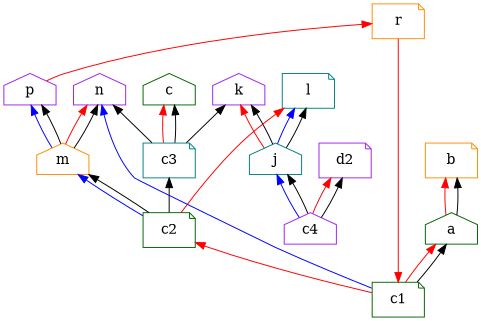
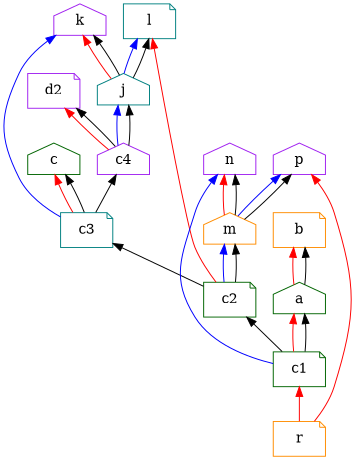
  digraph {
    rankdir=BT
    node [color=purple shape=house]
    b [color=darkorange shape=note texlbl="\proof{\rl{\Sigma_{TR}}\ia{\vdash \B }}"]
    a [color=darkgreen texlbl="\proof{\ix{\vdash \B^1 }\rl{!}\ib{\vdash !\B^0 }}"]
    c [color=darkgreen texlbl="\proof{\rl{\Sigma_{FR}}\ia{\vdash \B }}"]
    d2 [shape=note texlbl="\proof{\ix{\text{and}}\rl{\text{Use}}\ib{\vdash \B \to !\B \to \B }}"]
    k [texlbl="\proof{\rl{\I}\ia{\B \vdash \B }}"]
    l [color=teal shape=note texlbl="\proof{\rl{\I}\ia{!\B \to\B \vdash !\B \to \B }}"]
    j [color=teal texlbl="\proof{\ix{\B \vdash \B }\ix{!\B \to\B \vdash !\B \to \B }\rl{\Pi_L}\ic{\B, \B \to !\B \to \B \vdash !\B \to \B }}"]
    c4 [texlbl="\proof{\ix{\vdash \B \to !\B \to \B }\ix{\B, \B \to !\B \to \B \vdash !\B \to \B }\rl{\C}\ic{\B \vdash !\B \to \B }}"]
    c3 [color=teal shape=note texlbl="\proof{\ix{\vdash \B }\ix{\B \vdash !\B \to \B }\rl{\C}\ic{\vdash !\B \to \B }}"]
    n [texlbl="\proof{\rl{\I}\ia{!\B \vdash !\B}}"]
    p [texlbl="\proof{\rl{\I}\ia{\B \vdash \B}}"]
    m [color=darkorange texlbl="\proof{\ix{!\B \vdash !\B}\ix{\B \vdash \B}\rl{\Pi_L}\ic{!\B, !\B \to \B \vdash \B}}"]
    c2 [color=darkgreen shape=note texlbl="\proof{\ix{\vdash !\B \to \B }\ix{!\B, !\B \to \B \vdash \B}\rl{\C}\ic{!\B \vdash \B }}"]
    c1 [color=darkgreen shape=note texlbl="\proof{\ix{\vdash !\B }\ix{!\B \vdash \B }\rl{\C}\ic{\vdash \B }}"]
    r [color=darkorange shape=note texlbl="\proof{\ix{\vdash \B }\rl{\text{Assign}}\ib{\text{r} = }}"]
    a -> b [color=red]
    a -> b [weight=5]
    j -> k [color=red]
    j -> k [weight=5]
    j -> l [color=blue]
    j -> l [weight=5]
    c4 -> d2 [color=red]
    c4 -> d2 [weight=5]
    c4 -> j [color=blue]
    c4 -> j [weight=5]
    c3 -> c [color=red]
    c3 -> c [weight=5]
-   c3 -> k [color=black]
-   c3 -> n [weight=5]
+   c3 -> k [color=blue]
+   c3 -> c4 [weight=5]
    m -> n [color=red]
    m -> n [weight=5]
    m -> p [color=blue]
    m -> p [weight=5]
    c2 -> l [color=red]
    c2 -> c3 [weight=5]
    c2 -> m [color=blue]
    c2 -> m [weight=5]
    c1 -> a [color=red]
    c1 -> a [weight=5]
    c1 -> n [color=blue]
-   c1 -> c2 [weight=5 color=red]
-   p -> r [color=red]
+   c1 -> c2 [weight=5]
+   r -> p [color=red]
    r -> c1 [color=red weight=5]
  }
